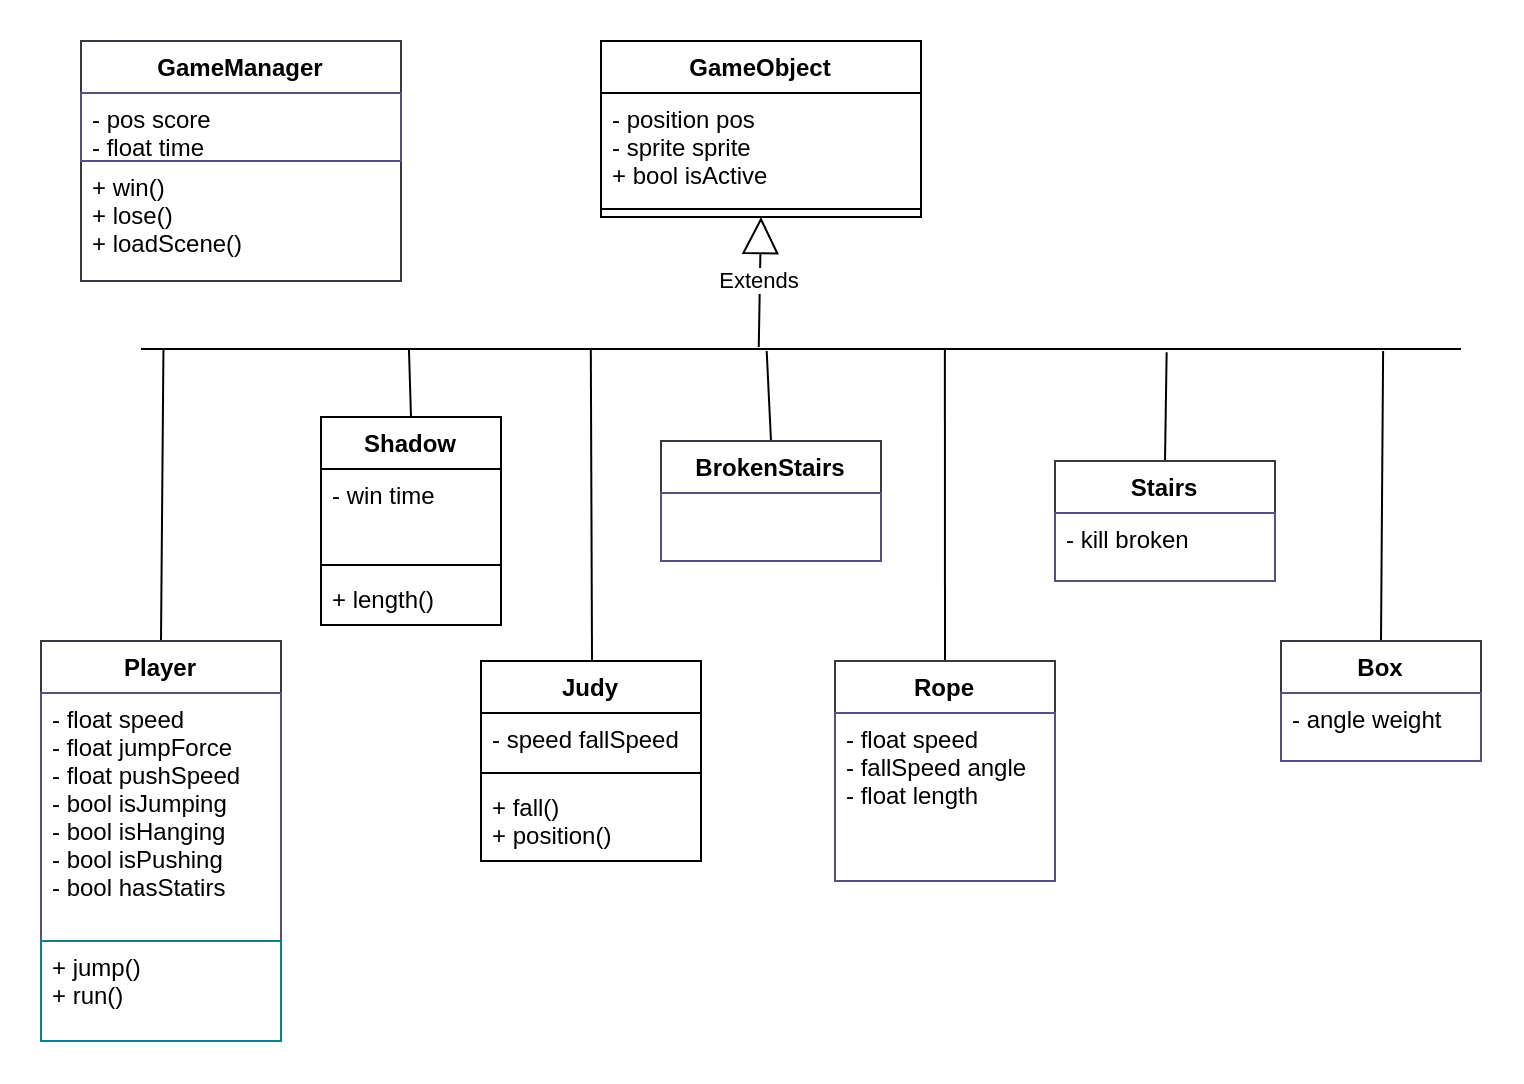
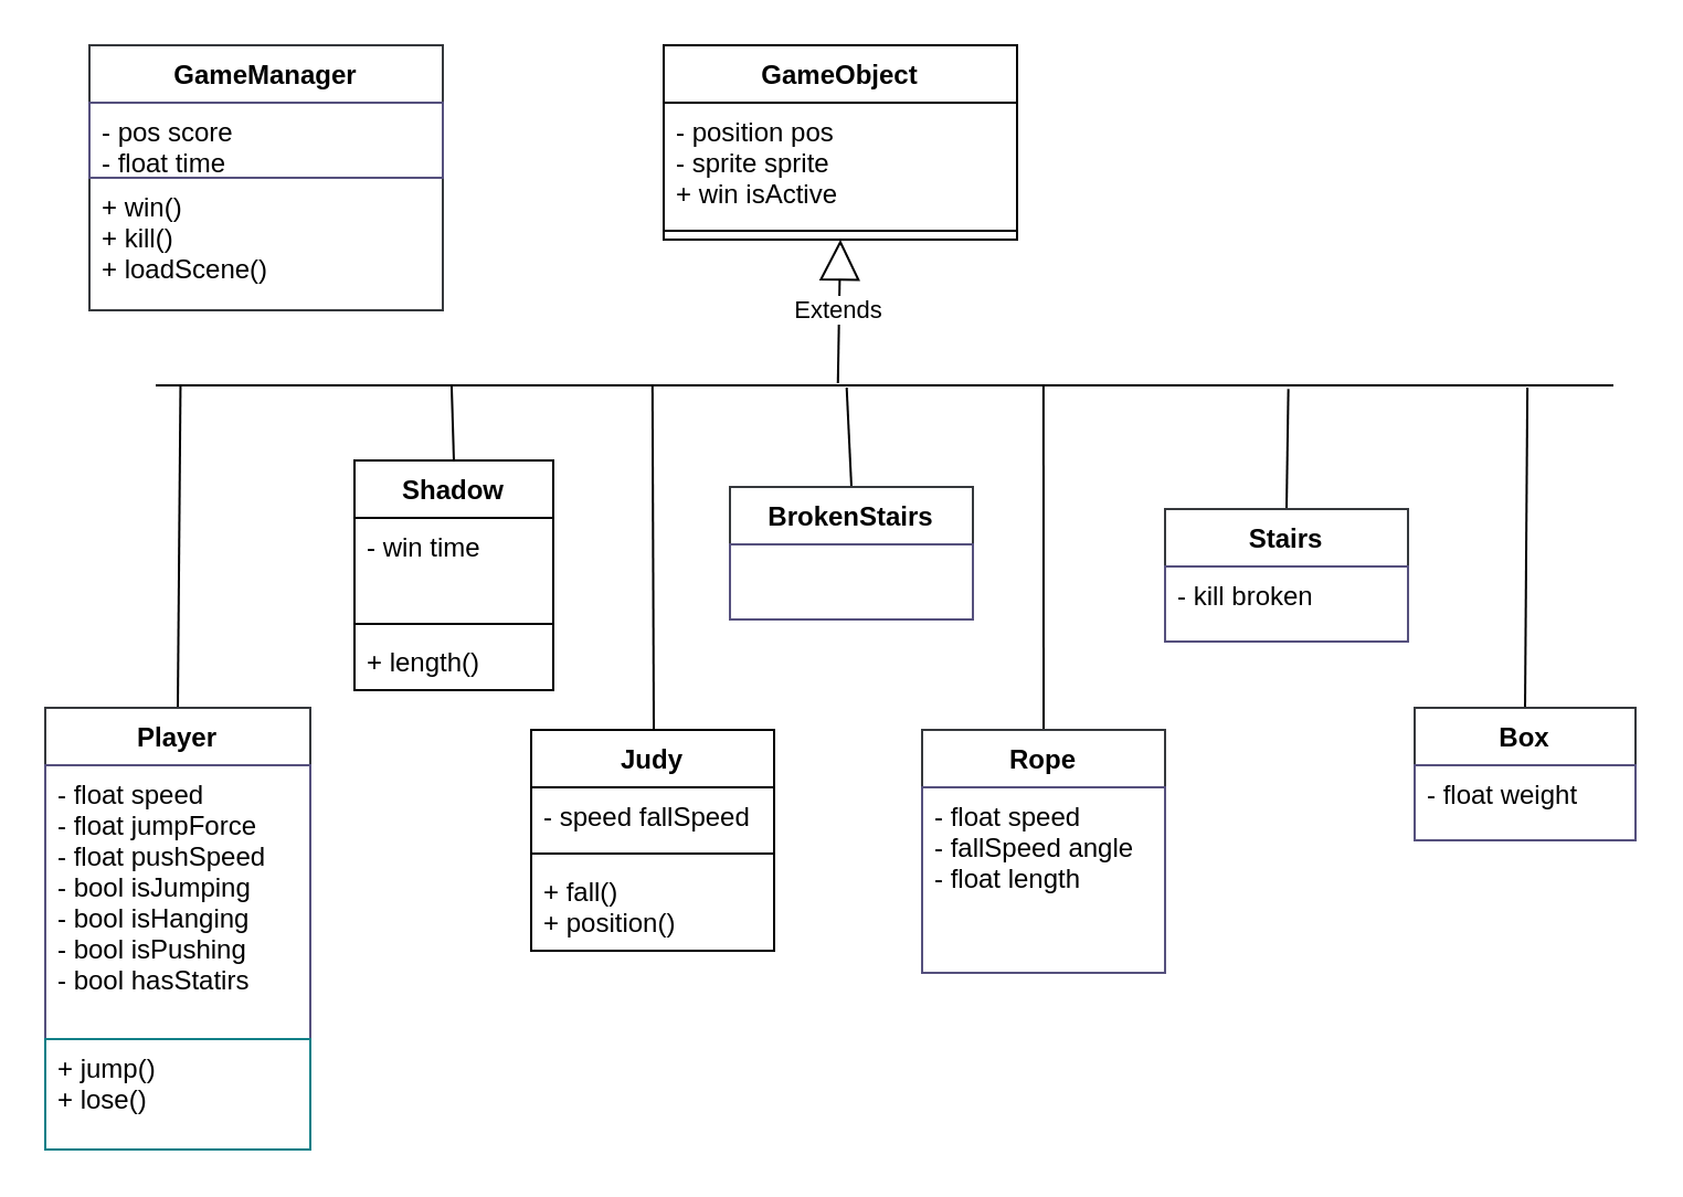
  <mxCell id="0" />
  <mxCell id="1" parent="0" />
  <mxCell id="2" style="edgeStyle=none;rounded=0;orthogonalLoop=1;jettySize=auto;html=1;exitX=0.5;exitY=0;exitDx=0;exitDy=0;entryX=0.017;entryY=0.542;entryDx=0;entryDy=0;entryPerimeter=0;endArrow=none;endFill=0;" edge="1" parent="1" source="3" target="33"><mxGeometry relative="1" as="geometry" /></mxCell>
  <mxCell id="3" value="Player" style="swimlane;fontStyle=1;align=center;verticalAlign=top;childLayout=stackLayout;horizontal=1;startSize=26;horizontalStack=0;resizeParent=1;resizeParentMax=0;resizeLast=0;collapsible=1;marginBottom=0;fillColor=none;strokeColor=#36393d;" parent="1" vertex="1"><mxGeometry x="20" y="320" width="120" height="200" as="geometry"><mxRectangle x="200" y="240" width="70" height="26" as="alternateBounds" /></mxGeometry></mxCell>
  <mxCell id="4" value="- float speed&#10;- float jumpForce&#10;- float pushSpeed&#10;- bool isJumping&#10;- bool isHanging&#10;- bool isPushing&#10;- bool hasStatirs&#10;&#10;&#10;&#10;" style="text;strokeColor=#56517e;fillColor=none;align=left;verticalAlign=top;spacingLeft=4;spacingRight=4;overflow=hidden;rotatable=0;points=[[0,0.5],[1,0.5]];portConstraint=eastwest;" parent="3" vertex="1"><mxGeometry y="26" width="120" height="124" as="geometry" /></mxCell>
- <mxCell id="5" value="+ jump()&#10;+ run()&#10;" style="text;strokeColor=#0e8088;fillColor=none;align=left;verticalAlign=top;spacingLeft=4;spacingRight=4;overflow=hidden;rotatable=0;points=[[0,0.5],[1,0.5]];portConstraint=eastwest;" parent="3" vertex="1"><mxGeometry y="150" width="120" height="50" as="geometry" /></mxCell>
+ <mxCell id="5" value="+ jump()&#10;+ lose()&#10;" style="text;strokeColor=#0e8088;fillColor=none;align=left;verticalAlign=top;spacingLeft=4;spacingRight=4;overflow=hidden;rotatable=0;points=[[0,0.5],[1,0.5]];portConstraint=eastwest;" parent="3" vertex="1"><mxGeometry y="150" width="120" height="50" as="geometry" /></mxCell>
  <mxCell id="6" style="edgeStyle=none;rounded=0;orthogonalLoop=1;jettySize=auto;html=1;exitX=0.5;exitY=0;exitDx=0;exitDy=0;entryX=0.941;entryY=0.625;entryDx=0;entryDy=0;entryPerimeter=0;endArrow=none;endFill=0;" edge="1" parent="1" source="7" target="33"><mxGeometry relative="1" as="geometry" /></mxCell>
  <mxCell id="7" value="Box" style="swimlane;fontStyle=1;align=center;verticalAlign=top;childLayout=stackLayout;horizontal=1;startSize=26;horizontalStack=0;resizeParent=1;resizeParentMax=0;resizeLast=0;collapsible=1;marginBottom=0;fillColor=none;strokeColor=#36393d;" parent="1" vertex="1"><mxGeometry x="640" y="320" width="100" height="60" as="geometry"><mxRectangle x="200" y="240" width="70" height="26" as="alternateBounds" /></mxGeometry></mxCell>
- <mxCell id="8" value="- angle weight" style="text;strokeColor=#56517e;fillColor=none;align=left;verticalAlign=top;spacingLeft=4;spacingRight=4;overflow=hidden;rotatable=0;points=[[0,0.5],[1,0.5]];portConstraint=eastwest;" parent="7" vertex="1"><mxGeometry y="26" width="100" height="34" as="geometry" /></mxCell>
+ <mxCell id="8" value="- float weight" style="text;strokeColor=#56517e;fillColor=none;align=left;verticalAlign=top;spacingLeft=4;spacingRight=4;overflow=hidden;rotatable=0;points=[[0,0.5],[1,0.5]];portConstraint=eastwest;" parent="7" vertex="1"><mxGeometry y="26" width="100" height="34" as="geometry" /></mxCell>
  <mxCell id="9" style="edgeStyle=none;rounded=0;orthogonalLoop=1;jettySize=auto;html=1;exitX=0.5;exitY=0;exitDx=0;exitDy=0;entryX=0.777;entryY=0.708;entryDx=0;entryDy=0;entryPerimeter=0;endArrow=none;endFill=0;" edge="1" parent="1" source="10" target="33"><mxGeometry relative="1" as="geometry" /></mxCell>
  <mxCell id="10" value="Stairs" style="swimlane;fontStyle=1;align=center;verticalAlign=top;childLayout=stackLayout;horizontal=1;startSize=26;horizontalStack=0;resizeParent=1;resizeParentMax=0;resizeLast=0;collapsible=1;marginBottom=0;fillColor=none;strokeColor=#36393d;" parent="1" vertex="1"><mxGeometry x="527" y="230" width="110" height="60" as="geometry"><mxRectangle x="200" y="240" width="70" height="26" as="alternateBounds" /></mxGeometry></mxCell>
  <mxCell id="11" value="- kill broken" style="text;strokeColor=#56517e;fillColor=none;align=left;verticalAlign=top;spacingLeft=4;spacingRight=4;overflow=hidden;rotatable=0;points=[[0,0.5],[1,0.5]];portConstraint=eastwest;" parent="10" vertex="1"><mxGeometry y="26" width="110" height="34" as="geometry" /></mxCell>
  <mxCell id="12" style="edgeStyle=none;rounded=0;orthogonalLoop=1;jettySize=auto;html=1;exitX=0.5;exitY=0;exitDx=0;exitDy=0;entryX=0.474;entryY=0.625;entryDx=0;entryDy=0;entryPerimeter=0;endArrow=none;endFill=0;" edge="1" parent="1" source="13" target="33"><mxGeometry relative="1" as="geometry" /></mxCell>
  <mxCell id="13" value="BrokenStairs" style="swimlane;fontStyle=1;align=center;verticalAlign=top;childLayout=stackLayout;horizontal=1;startSize=26;horizontalStack=0;resizeParent=1;resizeParentMax=0;resizeLast=0;collapsible=1;marginBottom=0;fillColor=none;strokeColor=#36393d;" parent="1" vertex="1"><mxGeometry x="330" y="220" width="110" height="60" as="geometry"><mxRectangle x="200" y="240" width="70" height="26" as="alternateBounds" /></mxGeometry></mxCell>
  <mxCell id="14" value="" style="text;strokeColor=#56517e;fillColor=none;align=left;verticalAlign=top;spacingLeft=4;spacingRight=4;overflow=hidden;rotatable=0;points=[[0,0.5],[1,0.5]];portConstraint=eastwest;" parent="13" vertex="1"><mxGeometry y="26" width="110" height="34" as="geometry" /></mxCell>
  <mxCell id="15" style="edgeStyle=none;rounded=0;orthogonalLoop=1;jettySize=auto;html=1;exitX=0.5;exitY=0;exitDx=0;exitDy=0;entryX=0.609;entryY=0.542;entryDx=0;entryDy=0;entryPerimeter=0;endArrow=none;endFill=0;" edge="1" parent="1" source="16" target="33"><mxGeometry relative="1" as="geometry" /></mxCell>
  <mxCell id="16" value="Rope" style="swimlane;fontStyle=1;align=center;verticalAlign=top;childLayout=stackLayout;horizontal=1;startSize=26;horizontalStack=0;resizeParent=1;resizeParentMax=0;resizeLast=0;collapsible=1;marginBottom=0;fillColor=none;strokeColor=#36393d;" parent="1" vertex="1"><mxGeometry x="417" y="330" width="110" height="110" as="geometry"><mxRectangle x="200" y="240" width="70" height="26" as="alternateBounds" /></mxGeometry></mxCell>
  <mxCell id="17" value="- float speed&#10;- fallSpeed angle&#10;- float length" style="text;strokeColor=#56517e;fillColor=none;align=left;verticalAlign=top;spacingLeft=4;spacingRight=4;overflow=hidden;rotatable=0;points=[[0,0.5],[1,0.5]];portConstraint=eastwest;" parent="16" vertex="1"><mxGeometry y="26" width="110" height="84" as="geometry" /></mxCell>
  <mxCell id="18" value="GameManager" style="swimlane;fontStyle=1;align=center;verticalAlign=top;childLayout=stackLayout;horizontal=1;startSize=26;horizontalStack=0;resizeParent=1;resizeParentMax=0;resizeLast=0;collapsible=1;marginBottom=0;fillColor=none;strokeColor=#36393d;" parent="1" vertex="1"><mxGeometry x="40" y="20" width="160" height="120" as="geometry"><mxRectangle x="200" y="240" width="70" height="26" as="alternateBounds" /></mxGeometry></mxCell>
  <mxCell id="19" value="- pos score&#10;- float time&#10;" style="text;strokeColor=#56517e;fillColor=none;align=left;verticalAlign=top;spacingLeft=4;spacingRight=4;overflow=hidden;rotatable=0;points=[[0,0.5],[1,0.5]];portConstraint=eastwest;" parent="18" vertex="1"><mxGeometry y="26" width="160" height="34" as="geometry" /></mxCell>
- <mxCell id="20" value="+ win()&#10;+ lose()&#10;+ loadScene()" style="text;strokeColor=none;fillColor=none;align=left;verticalAlign=top;spacingLeft=4;spacingRight=4;overflow=hidden;rotatable=0;points=[[0,0.5],[1,0.5]];portConstraint=eastwest;" parent="18" vertex="1"><mxGeometry y="60" width="160" height="60" as="geometry" /></mxCell>
+ <mxCell id="20" value="+ win()&#10;+ kill()&#10;+ loadScene()" style="text;strokeColor=none;fillColor=none;align=left;verticalAlign=top;spacingLeft=4;spacingRight=4;overflow=hidden;rotatable=0;points=[[0,0.5],[1,0.5]];portConstraint=eastwest;" parent="18" vertex="1"><mxGeometry y="60" width="160" height="60" as="geometry" /></mxCell>
  <mxCell id="21" value="Judy" style="swimlane;fontStyle=1;align=center;verticalAlign=top;childLayout=stackLayout;horizontal=1;startSize=26;horizontalStack=0;resizeParent=1;resizeParentMax=0;resizeLast=0;collapsible=1;marginBottom=0;" vertex="1" parent="1"><mxGeometry x="240" y="330" width="110" height="100" as="geometry" /></mxCell>
  <mxCell id="22" value="- speed fallSpeed" style="text;strokeColor=none;fillColor=none;align=left;verticalAlign=top;spacingLeft=4;spacingRight=4;overflow=hidden;rotatable=0;points=[[0,0.5],[1,0.5]];portConstraint=eastwest;" vertex="1" parent="21"><mxGeometry y="26" width="110" height="26" as="geometry" /></mxCell>
  <mxCell id="23" value="" style="line;strokeWidth=1;fillColor=none;align=left;verticalAlign=middle;spacingTop=-1;spacingLeft=3;spacingRight=3;rotatable=0;labelPosition=right;points=[];portConstraint=eastwest;" vertex="1" parent="21"><mxGeometry y="52" width="110" height="8" as="geometry" /></mxCell>
  <mxCell id="24" value="+ fall()&#10;+ position()" style="text;strokeColor=none;fillColor=none;align=left;verticalAlign=top;spacingLeft=4;spacingRight=4;overflow=hidden;rotatable=0;points=[[0,0.5],[1,0.5]];portConstraint=eastwest;" vertex="1" parent="21"><mxGeometry y="60" width="110" height="40" as="geometry" /></mxCell>
  <mxCell id="25" style="edgeStyle=none;rounded=0;orthogonalLoop=1;jettySize=auto;html=1;exitX=0.5;exitY=0;exitDx=0;exitDy=0;entryX=0.203;entryY=0.542;entryDx=0;entryDy=0;entryPerimeter=0;endArrow=none;endFill=0;" edge="1" parent="1" source="26" target="33"><mxGeometry relative="1" as="geometry" /></mxCell>
  <mxCell id="26" value="Shadow" style="swimlane;fontStyle=1;align=center;verticalAlign=top;childLayout=stackLayout;horizontal=1;startSize=26;horizontalStack=0;resizeParent=1;resizeParentMax=0;resizeLast=0;collapsible=1;marginBottom=0;" vertex="1" parent="1"><mxGeometry x="160" y="208" width="90" height="104" as="geometry" /></mxCell>
  <mxCell id="27" value="- win time" style="text;strokeColor=none;fillColor=none;align=left;verticalAlign=top;spacingLeft=4;spacingRight=4;overflow=hidden;rotatable=0;points=[[0,0.5],[1,0.5]];portConstraint=eastwest;" vertex="1" parent="26"><mxGeometry y="26" width="90" height="44" as="geometry" /></mxCell>
  <mxCell id="28" value="" style="line;strokeWidth=1;fillColor=none;align=left;verticalAlign=middle;spacingTop=-1;spacingLeft=3;spacingRight=3;rotatable=0;labelPosition=right;points=[];portConstraint=eastwest;" vertex="1" parent="26"><mxGeometry y="70" width="90" height="8" as="geometry" /></mxCell>
  <mxCell id="29" value="+ length()" style="text;strokeColor=none;fillColor=none;align=left;verticalAlign=top;spacingLeft=4;spacingRight=4;overflow=hidden;rotatable=0;points=[[0,0.5],[1,0.5]];portConstraint=eastwest;" vertex="1" parent="26"><mxGeometry y="78" width="90" height="26" as="geometry" /></mxCell>
  <mxCell id="30" value="GameObject" style="swimlane;fontStyle=1;align=center;verticalAlign=top;childLayout=stackLayout;horizontal=1;startSize=26;horizontalStack=0;resizeParent=1;resizeParentMax=0;resizeLast=0;collapsible=1;marginBottom=0;" vertex="1" parent="1"><mxGeometry x="300" y="20" width="160" height="88" as="geometry" /></mxCell>
- <mxCell id="31" value="- position pos&#10;- sprite sprite&#10;+ bool isActive" style="text;strokeColor=none;fillColor=none;align=left;verticalAlign=top;spacingLeft=4;spacingRight=4;overflow=hidden;rotatable=0;points=[[0,0.5],[1,0.5]];portConstraint=eastwest;" vertex="1" parent="30"><mxGeometry y="26" width="160" height="54" as="geometry" /></mxCell>
+ <mxCell id="31" value="- position pos&#10;- sprite sprite&#10;+ win isActive" style="text;strokeColor=none;fillColor=none;align=left;verticalAlign=top;spacingLeft=4;spacingRight=4;overflow=hidden;rotatable=0;points=[[0,0.5],[1,0.5]];portConstraint=eastwest;" vertex="1" parent="30"><mxGeometry y="26" width="160" height="54" as="geometry" /></mxCell>
  <mxCell id="32" value="" style="line;strokeWidth=1;fillColor=none;align=left;verticalAlign=middle;spacingTop=-1;spacingLeft=3;spacingRight=3;rotatable=0;labelPosition=right;points=[];portConstraint=eastwest;" vertex="1" parent="30"><mxGeometry y="80" width="160" height="8" as="geometry" /></mxCell>
  <mxCell id="33" value="" style="line;strokeWidth=1;fillColor=none;align=left;verticalAlign=middle;spacingTop=-1;spacingLeft=3;spacingRight=3;rotatable=0;labelPosition=right;points=[];portConstraint=eastwest;strokeColor=#000000;" vertex="1" parent="1"><mxGeometry x="70" y="170" width="660" height="8" as="geometry" /></mxCell>
  <mxCell id="34" value="Extends" style="endArrow=block;endSize=16;endFill=0;html=1;rounded=0;entryX=0.5;entryY=1;entryDx=0;entryDy=0;exitX=0.468;exitY=0.375;exitDx=0;exitDy=0;exitPerimeter=0;" edge="1" parent="1" source="33" target="30"><mxGeometry width="160" relative="1" as="geometry"><mxPoint x="360" y="170" as="sourcePoint" /><mxPoint x="380.64" y="134.338" as="targetPoint" /></mxGeometry></mxCell>
  <mxCell id="35" style="edgeStyle=none;rounded=0;orthogonalLoop=1;jettySize=auto;html=1;exitX=0.5;exitY=0;exitDx=0;exitDy=0;entryX=0.34;entryY=0.458;entryDx=0;entryDy=0;entryPerimeter=0;endArrow=none;endFill=0;" edge="1" parent="1"><mxGeometry relative="1" as="geometry"><mxPoint x="295.51" y="330" as="sourcePoint" /><mxPoint x="294.91" y="173.664" as="targetPoint" /></mxGeometry></mxCell>
